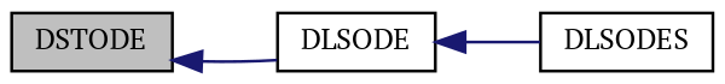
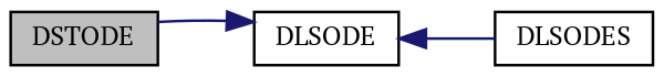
  digraph {
    fontname="PT Serif"
    rankdir=LR
    node [color=black fillcolor=white fontname="PT Serif" fontsize=10 shape=record style=filled]
    edge [color=midnightblue dir=back fontname="PT Serif" fontsize=10 labelfontname=Helvetica labelfontsize=10 style=solid]
    n1 [fillcolor=grey75 fontcolor=black height=0.2 label=DSTODE width=0.4]
    n2 [height=0.2 label=DLSODE width=0.4]
    n3 [height=0.2 label=DLSODES width=0.4]
-   n1 -> n2
+   n2 -> n1
    n2 -> n3
  }
